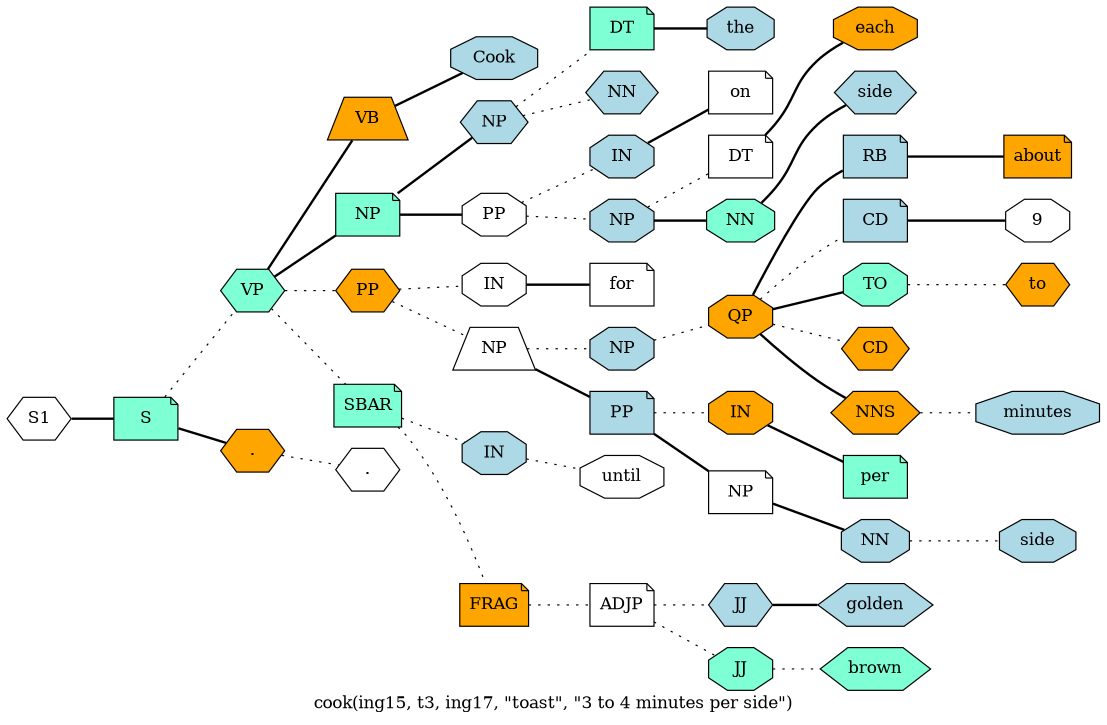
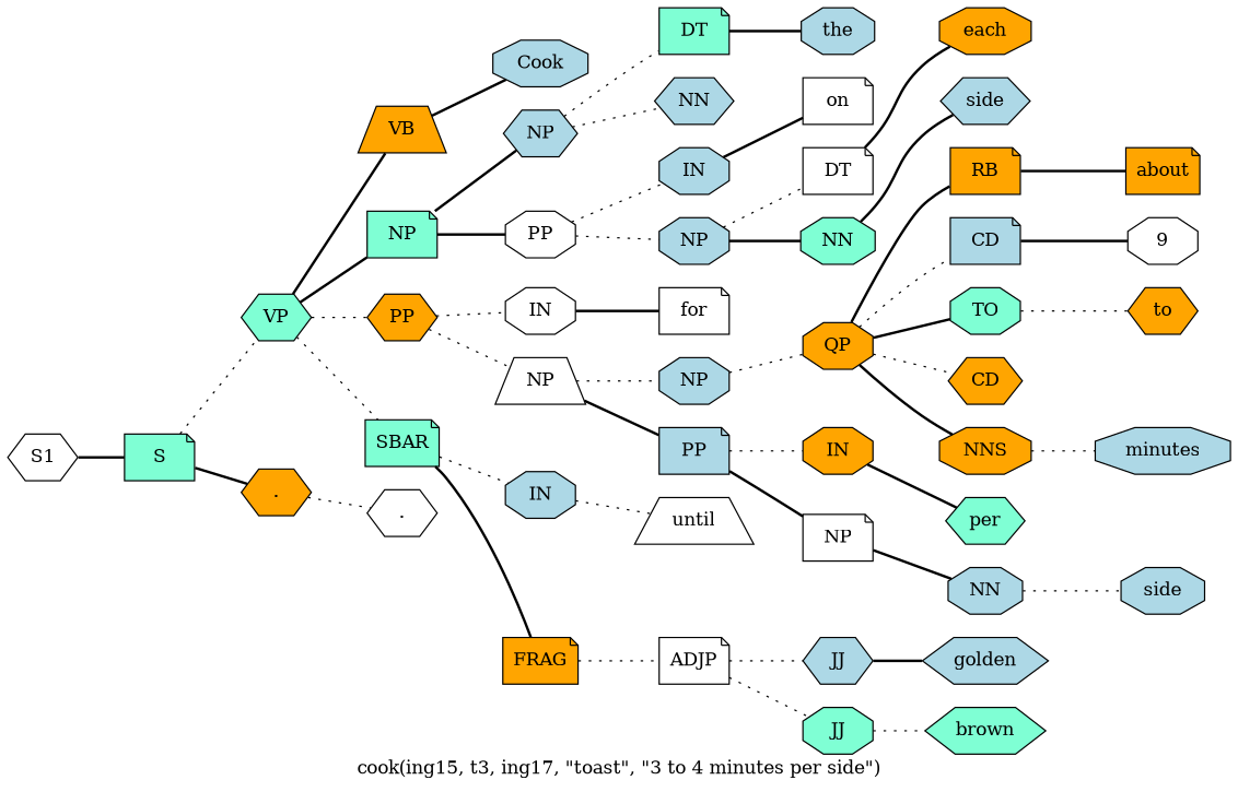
  graph {
    label="cook(ing15, t3, ing17, \"toast\", \"3 to 4 minutes per side\")"
    rankdir=LR
    node [fillcolor=lightblue shape=octagon style=filled]
    edge [style=dotted]
    n1 [fillcolor=white label=S1 shape=hexagon]
    n2 [fillcolor=aquamarine label=S shape=note]
    n3 [fillcolor=aquamarine label=VP shape=hexagon]
    n4 [fillcolor=orange label="." shape=hexagon]
    n5 [fillcolor=orange label=VB shape=trapezium]
    n6 [fillcolor=aquamarine label=NP shape=note]
    n7 [fillcolor=orange label=PP shape=hexagon]
    n8 [fillcolor=aquamarine label=SBAR shape=note]
    n9 [fillcolor=white label="." shape=hexagon]
    n10 [label=Cook]
    n11 [label=NP shape=hexagon]
    n12 [fillcolor=white label=PP]
    n13 [fillcolor=white label=IN]
    n14 [fillcolor=white label=NP shape=trapezium]
    n15 [label=IN]
    n16 [fillcolor=orange label=FRAG shape=note]
    n17 [fillcolor=aquamarine label=DT shape=note]
    n18 [label=NN shape=hexagon]
    n19 [label=IN]
    n20 [label=NP]
    n21 [label=the]
    n22 [fillcolor=white label=on shape=note]
    n23 [fillcolor=white label=DT shape=note]
    n24 [fillcolor=aquamarine label=NN]
    n25 [fillcolor=orange label=each]
    n26 [label=side shape=hexagon]
    n27 [fillcolor=white label=for shape=note]
    n28 [label=NP]
    n29 [label=PP shape=note]
    n30 [fillcolor=orange label=QP]
    n31 [fillcolor=orange label=IN]
    n32 [fillcolor=white label=NP shape=note]
-   n33 [label=RB shape=note]
+   n33 [fillcolor=orange label=RB shape=note]
    n34 [label=CD shape=note]
    n35 [fillcolor=aquamarine label=TO]
    n36 [fillcolor=orange label=CD shape=hexagon]
-   n37 [fillcolor=orange label=NNS shape=hexagon]
+   n37 [fillcolor=orange label=NNS]
    n38 [fillcolor=orange label=about shape=note]
    n39 [fillcolor=white label=9]
    n40 [fillcolor=orange label=to shape=hexagon]
    n41 [label=minutes]
-   n42 [fillcolor=aquamarine label=per shape=note]
+   n42 [fillcolor=aquamarine label=per shape=hexagon]
    n43 [label=NN]
    n44 [label=side]
-   n45 [fillcolor=white label=until]
+   n45 [fillcolor=white label=until shape=trapezium]
    n46 [fillcolor=white label=ADJP shape=note]
    n47 [label=JJ shape=hexagon]
    n48 [fillcolor=aquamarine label=JJ]
    n49 [label=golden shape=hexagon]
    n50 [fillcolor=aquamarine label=brown shape=hexagon]
    n1 -- n2 [style=bold]
    n2 -- n3
    n2 -- n4 [style=bold]
    n3 -- n5 [style=bold]
    n3 -- n6 [style=bold]
    n3 -- n7
    n3 -- n8
    n4 -- n9
    n5 -- n10 [style=bold]
    n6 -- n11 [style=bold]
    n6 -- n12 [style=bold]
    n7 -- n13
    n7 -- n14
    n8 -- n15
-   n8 -- n16
+   n8 -- n16 [style=bold]
    n11 -- n17
    n11 -- n18
    n12 -- n19
    n12 -- n20
    n13 -- n27 [style=bold]
    n14 -- n28
    n14 -- n29 [style=bold]
    n15 -- n45
    n16 -- n46
    n17 -- n21 [style=bold]
    n19 -- n22 [style=bold]
    n20 -- n23
    n20 -- n24 [style=bold]
    n23 -- n25 [style=bold]
    n24 -- n26 [style=bold]
    n28 -- n30
    n29 -- n31
    n29 -- n32 [style=bold]
    n30 -- n33 [style=bold]
    n30 -- n34
    n30 -- n35 [style=bold]
    n30 -- n36
    n30 -- n37 [style=bold]
    n31 -- n42 [style=bold]
    n32 -- n43 [style=bold]
    n33 -- n38 [style=bold]
    n34 -- n39 [style=bold]
    n35 -- n40
    n37 -- n41
    n43 -- n44
    n46 -- n47
    n46 -- n48
    n47 -- n49 [style=bold]
    n48 -- n50
  }
